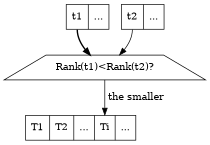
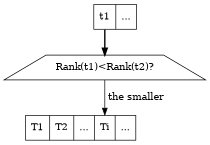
  digraph {
    node [shape=record]
    edge [tailport=head style=solid]
    n1 [label="<head>t1|..."]
    n2 [label="Rank(t1)<Rank(t2)?" shape=trapezium]
-   n3 [label="<head>t2|..."]
    n4 [label="T1|T2|...|<i>Ti|..."]
    n1 -> n2 [style=bold]
    n2 -> n4 [headport=i label=" the smaller" tailport=""]
-   n3 -> n2
  }
